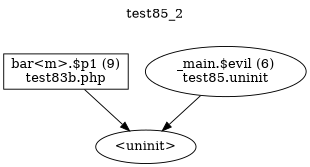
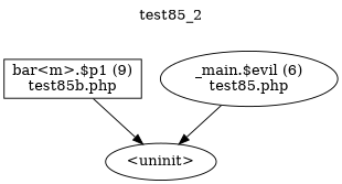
  digraph {
    fontname="DejaVu Serif"
    label=test85_2
    labelloc=t
    node [fontname="DejaVu Serif" shape=ellipse]
    edge [fontname="DejaVu Serif"]
-   n1 [label="bar<m>.$p1 (9)\ntest83b.php" shape=box]
+   n1 [label="bar<m>.$p1 (9)\ntest85b.php" shape=box]
    n2 [label="<uninit>"]
-   n3 [label="_main.$evil (6)\ntest85.uninit"]
+   n3 [label="_main.$evil (6)\ntest85.php"]
    n1 -> n2
    n3 -> n2
  }
